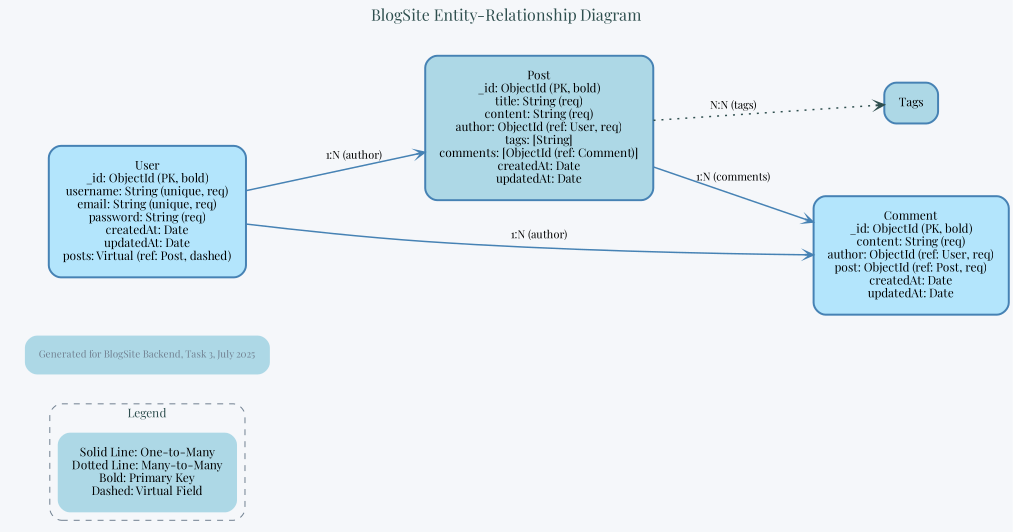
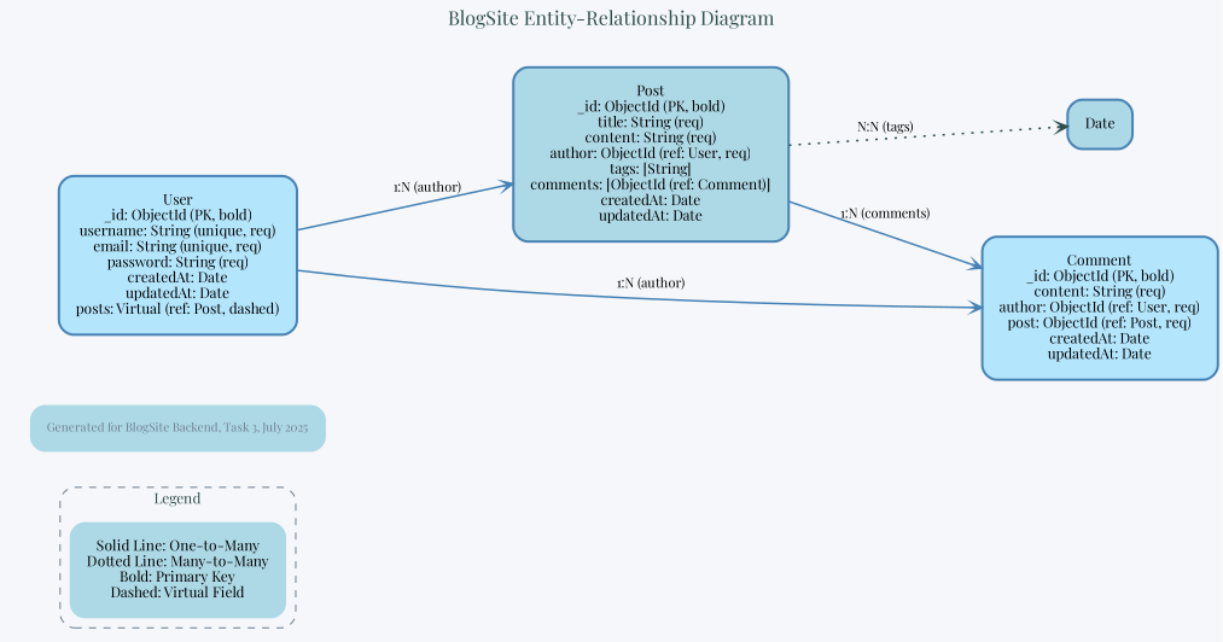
  digraph {
    bgcolor="#F5F7FA"
    fontcolor="#2F4F4F"
    fontname="Playfair Display"
    fontsize=16
    label="BlogSite Entity-Relationship Diagram"
    labelloc=t
    nodesep=0.8
    rankdir=LR
    ranksep=1.2
    splines=spline
    node [color="#4682B4" fillcolor="#ADD8E6" fontname="Playfair Display" fontsize=12 margin=0.2 penwidth=2 shape=box style="filled,rounded"]
    edge [arrowhead=vee arrowsize=0.8 color="#4682B4" fontname="Playfair Display" fontsize=11 penwidth=1.5 splines=spline style=solid]
    n1 [label="Solid Line: One-to-Many\nDotted Line: Many-to-Many\nBold: Primary Key\nDashed: Virtual Field" shape=plaintext]
    n2 [fontcolor="#708090" fontsize=10 label="Generated for BlogSite Backend, Task 3, July 2025" shape=plaintext]
    n3 [fillcolor="#B3E5FC" label="User\n_id: ObjectId (PK, bold)\nusername: String (unique, req)\nemail: String (unique, req)\npassword: String (req)\ncreatedAt: Date\nupdatedAt: Date\nposts: Virtual (ref: Post, dashed)"]
    n4 [label="Post\n_id: ObjectId (PK, bold)\ntitle: String (req)\ncontent: String (req)\nauthor: ObjectId (ref: User, req)\ntags: [String]\ncomments: [ObjectId (ref: Comment)]\ncreatedAt: Date\nupdatedAt: Date"]
    n5 [fillcolor="#B3E5FC" label="Comment\n_id: ObjectId (PK, bold)\ncontent: String (req)\nauthor: ObjectId (ref: User, req)\npost: ObjectId (ref: Post, req)\ncreatedAt: Date\nupdatedAt: Date"]
-   Tags
+   Tags [label=Date]
    subgraph cluster_1 {
      color="#708090"
      fillcolor="#F0F8FF"
      fontsize=12
      label=Legend
      style="dashed,rounded"
      n1
    }
    subgraph cluster_2 {
      style=invis
      n2
    }
    n3 -> n4 [label="1:N (author)"]
    n3 -> n5 [label="1:N (author)"]
    n4 -> n5 [label="1:N (comments)"]
    n4 -> Tags [color="#2F4F4F" label="N:N (tags)" style=dotted]
  }
